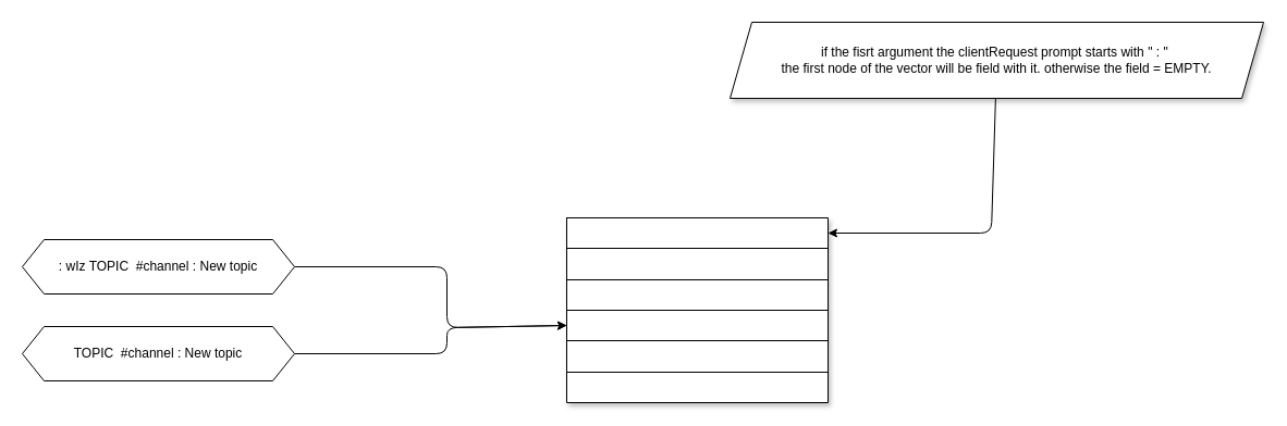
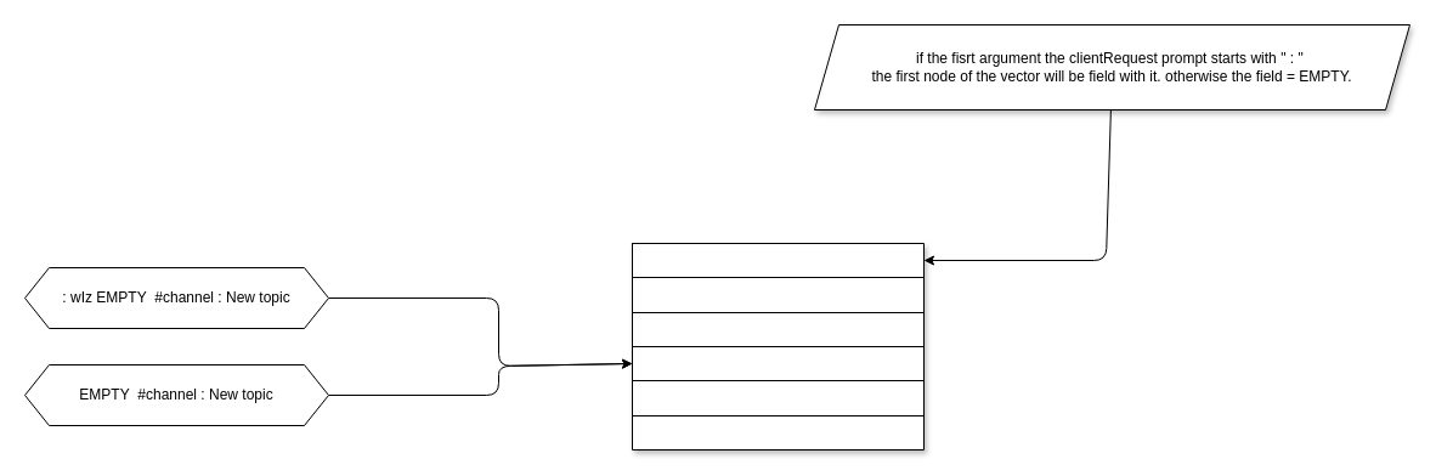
  <mxCell id="0" />
  <mxCell id="1" parent="0" />
  <mxCell id="2" style="edgeStyle=none;html=1;exitX=1;exitY=0.5;exitDx=0;exitDy=0;entryX=0;entryY=0.5;entryDx=0;entryDy=0;" edge="1" parent="1" source="3" target="13"><mxGeometry relative="1" as="geometry"><Array as="points"><mxPoint x="410" y="245" /><mxPoint x="410" y="301" /></Array></mxGeometry></mxCell>
- <mxCell id="3" value=": wIz TOPIC&amp;nbsp; #channel : New topic" style="shape=hexagon;perimeter=hexagonPerimeter2;whiteSpace=wrap;html=1;fixedSize=1;" vertex="1" parent="1"><mxGeometry x="20" y="220" width="250" height="50" as="geometry" /></mxCell>
+ <mxCell id="3" value=": wIz EMPTY&amp;nbsp; #channel : New topic" style="shape=hexagon;perimeter=hexagonPerimeter2;whiteSpace=wrap;html=1;fixedSize=1;" vertex="1" parent="1"><mxGeometry x="20" y="220" width="250" height="50" as="geometry" /></mxCell>
  <mxCell id="4" style="edgeStyle=none;html=1;exitX=1;exitY=0.5;exitDx=0;exitDy=0;entryX=0;entryY=0.5;entryDx=0;entryDy=0;" edge="1" parent="1" source="5" target="13"><mxGeometry relative="1" as="geometry"><Array as="points"><mxPoint x="410" y="325" /><mxPoint x="410" y="301" /></Array></mxGeometry></mxCell>
- <mxCell id="5" value="TOPIC&amp;nbsp; #channel : New topic" style="shape=hexagon;perimeter=hexagonPerimeter2;whiteSpace=wrap;html=1;fixedSize=1;" vertex="1" parent="1"><mxGeometry x="20" y="300" width="250" height="50" as="geometry" /></mxCell>
+ <mxCell id="5" value="EMPTY&amp;nbsp; #channel : New topic" style="shape=hexagon;perimeter=hexagonPerimeter2;whiteSpace=wrap;html=1;fixedSize=1;" vertex="1" parent="1"><mxGeometry x="20" y="300" width="250" height="50" as="geometry" /></mxCell>
  <mxCell id="6" value="" style="shape=table;startSize=0;container=1;collapsible=0;childLayout=tableLayout;shadow=1;" vertex="1" parent="1"><mxGeometry x="520" y="200" width="240" height="170" as="geometry" /></mxCell>
  <mxCell id="7" value="" style="shape=tableRow;horizontal=0;startSize=0;swimlaneHead=0;swimlaneBody=0;top=0;left=0;bottom=0;right=0;collapsible=0;dropTarget=0;fillColor=none;points=[[0,0.5],[1,0.5]];portConstraint=eastwest;shadow=1;" vertex="1" parent="6"><mxGeometry width="240" height="28" as="geometry" /></mxCell>
  <mxCell id="8" value="" style="shape=partialRectangle;html=1;whiteSpace=wrap;connectable=0;overflow=hidden;fillColor=none;top=0;left=0;bottom=0;right=0;pointerEvents=1;shadow=1;" vertex="1" parent="7"><mxGeometry width="240" height="28" as="geometry"><mxRectangle width="240" height="28" as="alternateBounds" /></mxGeometry></mxCell>
  <mxCell id="9" value="" style="shape=tableRow;horizontal=0;startSize=0;swimlaneHead=0;swimlaneBody=0;top=0;left=0;bottom=0;right=0;collapsible=0;dropTarget=0;fillColor=none;points=[[0,0.5],[1,0.5]];portConstraint=eastwest;shadow=1;" vertex="1" parent="6"><mxGeometry y="28" width="240" height="29" as="geometry" /></mxCell>
  <mxCell id="10" value="" style="shape=partialRectangle;html=1;whiteSpace=wrap;connectable=0;overflow=hidden;fillColor=none;top=0;left=0;bottom=0;right=0;pointerEvents=1;shadow=1;" vertex="1" parent="9"><mxGeometry width="240" height="29" as="geometry"><mxRectangle width="240" height="29" as="alternateBounds" /></mxGeometry></mxCell>
  <mxCell id="11" value="" style="shape=tableRow;horizontal=0;startSize=0;swimlaneHead=0;swimlaneBody=0;top=0;left=0;bottom=0;right=0;collapsible=0;dropTarget=0;fillColor=none;points=[[0,0.5],[1,0.5]];portConstraint=eastwest;shadow=1;" vertex="1" parent="6"><mxGeometry y="57" width="240" height="28" as="geometry" /></mxCell>
  <mxCell id="12" value="" style="shape=partialRectangle;html=1;whiteSpace=wrap;connectable=0;overflow=hidden;fillColor=none;top=0;left=0;bottom=0;right=0;pointerEvents=1;shadow=1;" vertex="1" parent="11"><mxGeometry width="240" height="28" as="geometry"><mxRectangle width="240" height="28" as="alternateBounds" /></mxGeometry></mxCell>
  <mxCell id="13" value="" style="shape=tableRow;horizontal=0;startSize=0;swimlaneHead=0;swimlaneBody=0;top=0;left=0;bottom=0;right=0;collapsible=0;dropTarget=0;fillColor=none;points=[[0,0.5],[1,0.5]];portConstraint=eastwest;shadow=1;" vertex="1" parent="6"><mxGeometry y="85" width="240" height="28" as="geometry" /></mxCell>
  <mxCell id="14" value="" style="shape=partialRectangle;html=1;whiteSpace=wrap;connectable=0;overflow=hidden;fillColor=none;top=0;left=0;bottom=0;right=0;pointerEvents=1;shadow=1;" vertex="1" parent="13"><mxGeometry width="240" height="28" as="geometry"><mxRectangle width="240" height="28" as="alternateBounds" /></mxGeometry></mxCell>
  <mxCell id="15" value="" style="shape=tableRow;horizontal=0;startSize=0;swimlaneHead=0;swimlaneBody=0;top=0;left=0;bottom=0;right=0;collapsible=0;dropTarget=0;fillColor=none;points=[[0,0.5],[1,0.5]];portConstraint=eastwest;shadow=1;" vertex="1" parent="6"><mxGeometry y="113" width="240" height="29" as="geometry" /></mxCell>
  <mxCell id="16" value="" style="shape=partialRectangle;html=1;whiteSpace=wrap;connectable=0;overflow=hidden;fillColor=none;top=0;left=0;bottom=0;right=0;pointerEvents=1;shadow=1;" vertex="1" parent="15"><mxGeometry width="240" height="29" as="geometry"><mxRectangle width="240" height="29" as="alternateBounds" /></mxGeometry></mxCell>
  <mxCell id="17" value="" style="shape=tableRow;horizontal=0;startSize=0;swimlaneHead=0;swimlaneBody=0;top=0;left=0;bottom=0;right=0;collapsible=0;dropTarget=0;fillColor=none;points=[[0,0.5],[1,0.5]];portConstraint=eastwest;shadow=1;" vertex="1" parent="6"><mxGeometry y="142" width="240" height="28" as="geometry" /></mxCell>
  <mxCell id="18" value="" style="shape=partialRectangle;html=1;whiteSpace=wrap;connectable=0;overflow=hidden;fillColor=none;top=0;left=0;bottom=0;right=0;pointerEvents=1;shadow=1;" vertex="1" parent="17"><mxGeometry width="240" height="28" as="geometry"><mxRectangle width="240" height="28" as="alternateBounds" /></mxGeometry></mxCell>
  <mxCell id="19" style="edgeStyle=none;html=1;entryX=1;entryY=0.5;entryDx=0;entryDy=0;" edge="1" parent="1" source="20" target="7"><mxGeometry relative="1" as="geometry"><Array as="points"><mxPoint x="910" y="214" /></Array></mxGeometry></mxCell>
  <mxCell id="20" value="if the fisrt argument the clientRequest prompt starts with &quot; : &quot;&amp;nbsp;&lt;br&gt;the first node of the vector will be field with it. otherwise the field = EMPTY." style="shape=parallelogram;perimeter=parallelogramPerimeter;whiteSpace=wrap;html=1;fixedSize=1;shadow=1;" vertex="1" parent="1"><mxGeometry x="670" y="20" width="490" height="70" as="geometry" /></mxCell>
